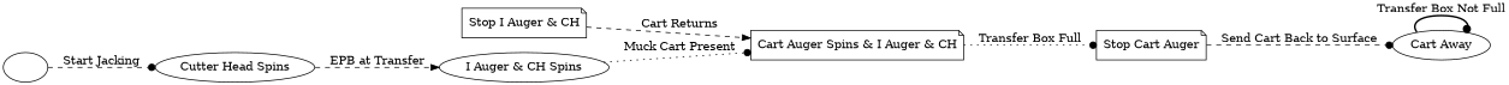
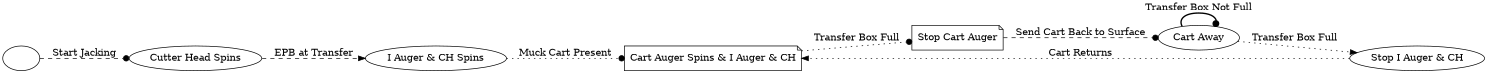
  digraph {
    rankdir=LR
    node [shape=ellipse]
    edge [arrowhead=dot style=dotted]
    n1 [label="Cutter Head Spins"]
    n2 [label="I Auger & CH Spins"]
    " "
    n4 [label="Cart Auger Spins & I Auger & CH" shape=note]
    n5 [label="Stop Cart Auger" shape=note]
    n6 [label="Cart Away"]
-   n7 [label="Stop I Auger & CH" shape=note]
+   n7 [label="Stop I Auger & CH"]
    n1 -> n2 [arrowhead=normal label="EPB at Transfer" style=dashed]
    n2 -> n4 [label="Muck Cart Present"]
    " " -> n1 [label="Start Jacking" style=dashed]
    n4 -> n5 [label="Transfer Box Full"]
    n5 -> n6 [label="Send Cart Back to Surface" style=dashed]
    n6 -> n6 [label="Transfer Box Not Full" style=bold]
-   n7 -> n4 [arrowhead=normal label="Cart Returns" style=dashed]
+   n6 -> n7 [arrowhead=normal label="Transfer Box Full"]
+   n7 -> n4 [arrowhead=normal label="Cart Returns"]
  }
